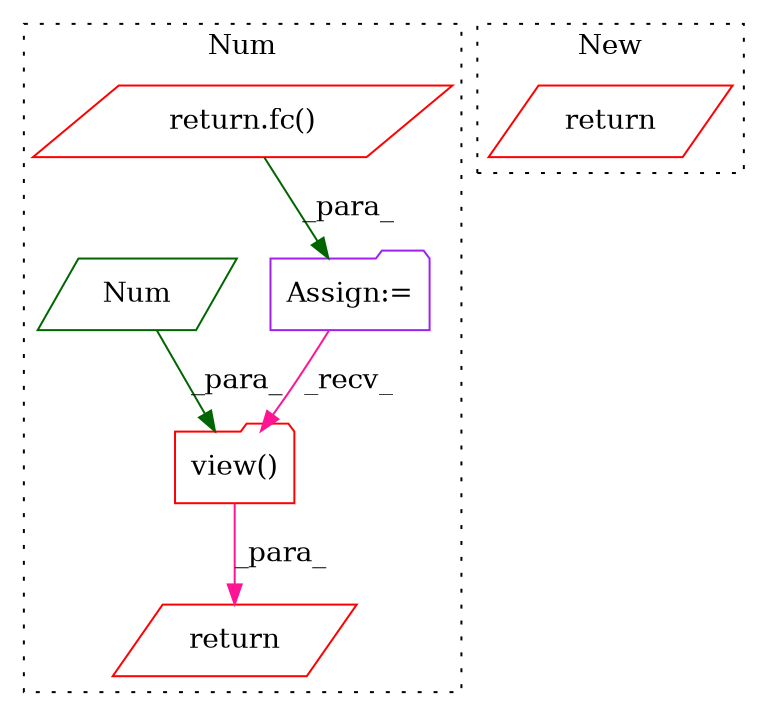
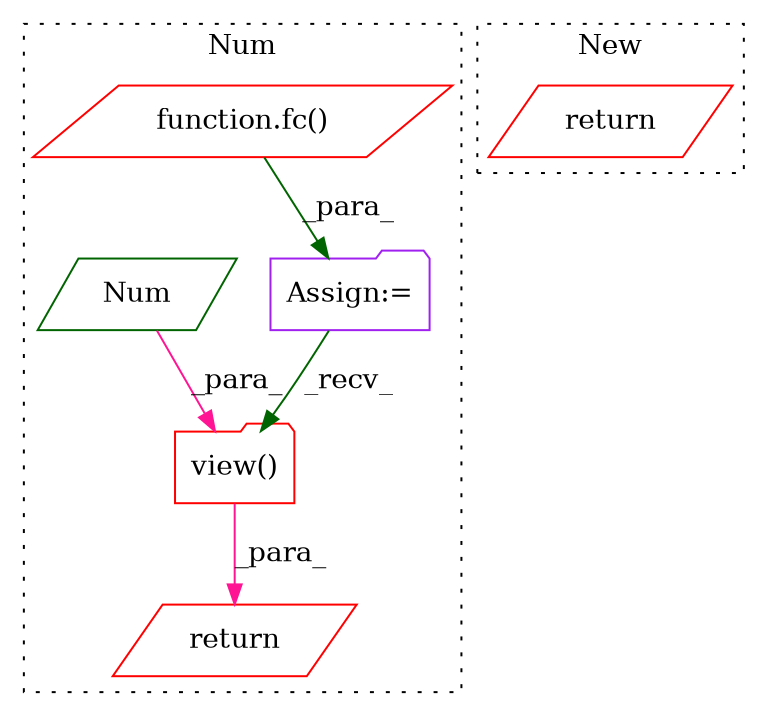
  digraph {
    node [a=75 color=red l=1 shape=parallelogram]
    edge [color=darkgreen]
-   n1 [l="3,1" label="return.fc()" s="4159,4167"]
+   n1 [l="3,1" label="function.fc()" s="4159,4167"]
    n2 [a=68 color=purple label="Assign:=" s=4158 shape=folder]
    n3 [l="12,1" label="view()" s="4184,4248" shape=folder]
    n4 [a=76 color=darkgreen label=Num s=4247]
    n5 [a=93 l=7 label=return s=4294]
    n6 [a=93 l=7 label=return s=4060]
    subgraph cluster_1 {
      label=Num
      style=dotted
      n1
      n2
      n3
      n4
      n5
    }
    subgraph cluster_2 {
      label=New
      style=dotted
      n6
    }
    n1 -> n2 [label=_para_]
-   n2 -> n3 [color=deeppink label=_recv_]
+   n2 -> n3 [label=_recv_]
    n3 -> n5 [color=deeppink label=_para_]
-   n4 -> n3 [label=_para_]
+   n4 -> n3 [color=deeppink label=_para_]
  }
